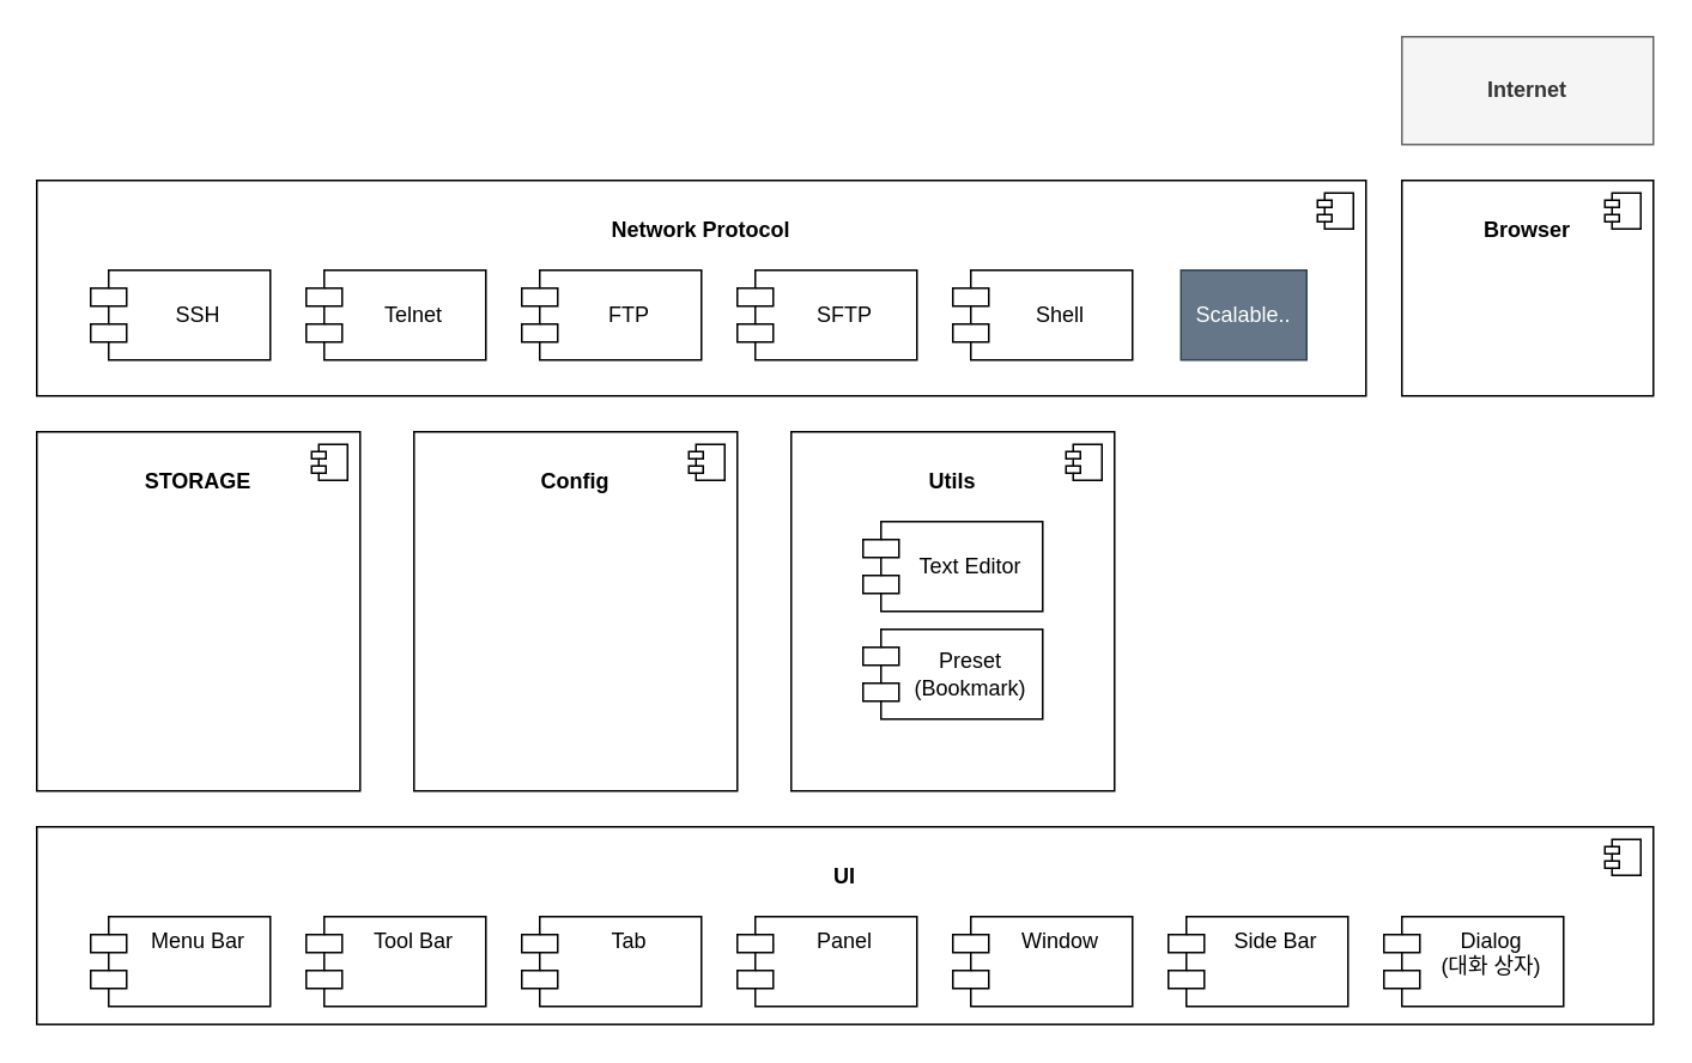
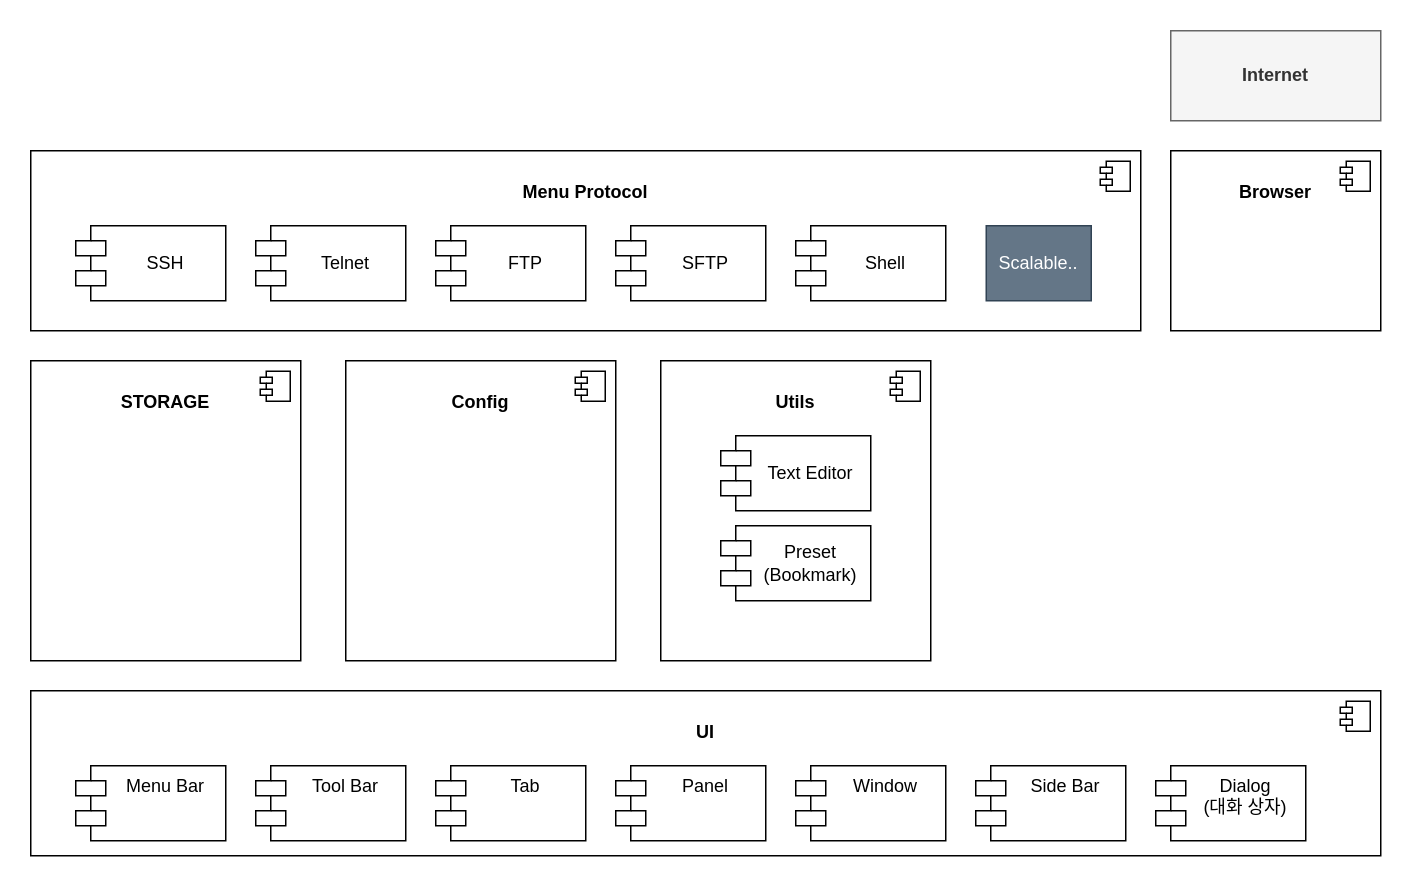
  <mxCell id="0" />
  <mxCell id="1" parent="0" />
- <mxCell id="2" value="&lt;div&gt;&lt;b&gt;&lt;br&gt;&lt;/b&gt;&lt;/div&gt;&lt;b&gt;Network Protocol&lt;/b&gt;" style="html=1;dropTarget=0;whiteSpace=wrap;verticalAlign=top;" vertex="1" parent="1"><mxGeometry x="20" y="100" width="740" height="120" as="geometry" /></mxCell>
+ <mxCell id="2" value="&lt;div&gt;&lt;b&gt;&lt;br&gt;&lt;/b&gt;&lt;/div&gt;&lt;b&gt;Menu Protocol&lt;/b&gt;" style="html=1;dropTarget=0;whiteSpace=wrap;verticalAlign=top;" vertex="1" parent="1"><mxGeometry x="20" y="100" width="740" height="120" as="geometry" /></mxCell>
  <mxCell id="3" value="" style="shape=module;jettyWidth=8;jettyHeight=4;" vertex="1" parent="2"><mxGeometry x="1" width="20" height="20" relative="1" as="geometry"><mxPoint x="-27" y="7" as="offset" /></mxGeometry></mxCell>
  <mxCell id="4" value="&lt;div&gt;&lt;b&gt;&lt;br&gt;&lt;/b&gt;&lt;/div&gt;&lt;b&gt;UI&lt;/b&gt;" style="html=1;dropTarget=0;whiteSpace=wrap;verticalAlign=top;" vertex="1" parent="1"><mxGeometry x="20" y="460" width="900" height="110" as="geometry" /></mxCell>
  <mxCell id="5" value="" style="shape=module;jettyWidth=8;jettyHeight=4;" vertex="1" parent="4"><mxGeometry x="1" width="20" height="20" relative="1" as="geometry"><mxPoint x="-27" y="7" as="offset" /></mxGeometry></mxCell>
  <mxCell id="6" value="Tab" style="shape=module;align=left;spacingLeft=20;align=center;verticalAlign=top;whiteSpace=wrap;html=1;" vertex="1" parent="1"><mxGeometry x="290" y="510" width="100" height="50" as="geometry" /></mxCell>
  <mxCell id="7" value="&lt;div&gt;&lt;b&gt;&lt;br&gt;&lt;/b&gt;&lt;/div&gt;&lt;b&gt;STORAGE&lt;/b&gt;" style="html=1;dropTarget=0;whiteSpace=wrap;verticalAlign=top;" vertex="1" parent="1"><mxGeometry x="20" y="240" width="180" height="200" as="geometry" /></mxCell>
  <mxCell id="8" value="" style="shape=module;jettyWidth=8;jettyHeight=4;" vertex="1" parent="7"><mxGeometry x="1" width="20" height="20" relative="1" as="geometry"><mxPoint x="-27" y="7" as="offset" /></mxGeometry></mxCell>
  <mxCell id="9" value="SSH" style="shape=module;align=center;spacingLeft=20;align=center;verticalAlign=middle;whiteSpace=wrap;html=1;" vertex="1" parent="1"><mxGeometry x="50" y="150" width="100" height="50" as="geometry" /></mxCell>
  <mxCell id="10" value="FTP" style="shape=module;align=center;spacingLeft=20;align=center;verticalAlign=middle;whiteSpace=wrap;html=1;" vertex="1" parent="1"><mxGeometry x="290" y="150" width="100" height="50" as="geometry" /></mxCell>
  <mxCell id="11" value="Telnet" style="shape=module;align=center;spacingLeft=20;align=center;verticalAlign=middle;whiteSpace=wrap;html=1;" vertex="1" parent="1"><mxGeometry x="170" y="150" width="100" height="50" as="geometry" /></mxCell>
  <mxCell id="12" value="SFTP" style="shape=module;align=center;spacingLeft=20;align=center;verticalAlign=middle;whiteSpace=wrap;html=1;" vertex="1" parent="1"><mxGeometry x="410" y="150" width="100" height="50" as="geometry" /></mxCell>
  <mxCell id="13" value="Scalable.." style="rounded=0;whiteSpace=wrap;html=1;fillColor=#647687;strokeColor=#314354;fontColor=#ffffff;" vertex="1" parent="1"><mxGeometry x="657" y="150" width="70" height="50" as="geometry" /></mxCell>
  <mxCell id="14" value="&lt;div&gt;&lt;b&gt;&lt;br&gt;&lt;/b&gt;&lt;/div&gt;&lt;b&gt;Config&lt;/b&gt;" style="html=1;dropTarget=0;whiteSpace=wrap;verticalAlign=top;" vertex="1" parent="1"><mxGeometry x="230" y="240" width="180" height="200" as="geometry" /></mxCell>
  <mxCell id="15" value="" style="shape=module;jettyWidth=8;jettyHeight=4;" vertex="1" parent="14"><mxGeometry x="1" width="20" height="20" relative="1" as="geometry"><mxPoint x="-27" y="7" as="offset" /></mxGeometry></mxCell>
  <mxCell id="16" value="Panel" style="shape=module;align=left;spacingLeft=20;align=center;verticalAlign=top;whiteSpace=wrap;html=1;" vertex="1" parent="1"><mxGeometry x="410" y="510" width="100" height="50" as="geometry" /></mxCell>
  <mxCell id="17" value="Menu Bar" style="shape=module;align=left;spacingLeft=20;align=center;verticalAlign=top;whiteSpace=wrap;html=1;" vertex="1" parent="1"><mxGeometry x="50" y="510" width="100" height="50" as="geometry" /></mxCell>
  <mxCell id="18" value="Tool Bar" style="shape=module;align=left;spacingLeft=20;align=center;verticalAlign=top;whiteSpace=wrap;html=1;" vertex="1" parent="1"><mxGeometry x="170" y="510" width="100" height="50" as="geometry" /></mxCell>
  <mxCell id="19" value="Side Bar" style="shape=module;align=left;spacingLeft=20;align=center;verticalAlign=top;whiteSpace=wrap;html=1;" vertex="1" parent="1"><mxGeometry x="650" y="510" width="100" height="50" as="geometry" /></mxCell>
  <mxCell id="20" value="Dialog&lt;div&gt;(대화 상자)&lt;/div&gt;" style="shape=module;align=left;spacingLeft=20;align=center;verticalAlign=top;whiteSpace=wrap;html=1;" vertex="1" parent="1"><mxGeometry x="770" y="510" width="100" height="50" as="geometry" /></mxCell>
  <mxCell id="21" value="&lt;div&gt;&lt;b&gt;&lt;br&gt;&lt;/b&gt;&lt;/div&gt;&lt;b&gt;Utils&lt;/b&gt;" style="html=1;dropTarget=0;whiteSpace=wrap;verticalAlign=top;" vertex="1" parent="1"><mxGeometry x="440" y="240" width="180" height="200" as="geometry" /></mxCell>
  <mxCell id="22" value="" style="shape=module;jettyWidth=8;jettyHeight=4;" vertex="1" parent="21"><mxGeometry x="1" width="20" height="20" relative="1" as="geometry"><mxPoint x="-27" y="7" as="offset" /></mxGeometry></mxCell>
  <mxCell id="23" value="Text Editor" style="shape=module;align=center;spacingLeft=20;align=center;verticalAlign=middle;whiteSpace=wrap;html=1;" vertex="1" parent="1"><mxGeometry x="480" y="290" width="100" height="50" as="geometry" /></mxCell>
  <mxCell id="24" value="Preset&lt;div&gt;(Bookmark)&lt;/div&gt;" style="shape=module;align=center;spacingLeft=20;align=center;verticalAlign=middle;whiteSpace=wrap;html=1;" vertex="1" parent="1"><mxGeometry x="480" y="350" width="100" height="50" as="geometry" /></mxCell>
  <mxCell id="25" value="Window" style="shape=module;align=left;spacingLeft=20;align=center;verticalAlign=top;whiteSpace=wrap;html=1;" vertex="1" parent="1"><mxGeometry x="530" y="510" width="100" height="50" as="geometry" /></mxCell>
  <mxCell id="26" value="Shell" style="shape=module;align=center;spacingLeft=20;align=center;verticalAlign=middle;whiteSpace=wrap;html=1;" vertex="1" parent="1"><mxGeometry x="530" y="150" width="100" height="50" as="geometry" /></mxCell>
  <mxCell id="27" value="&lt;div&gt;&lt;b&gt;&lt;br&gt;&lt;/b&gt;&lt;/div&gt;&lt;b&gt;Browser&lt;/b&gt;" style="html=1;dropTarget=0;whiteSpace=wrap;verticalAlign=top;" vertex="1" parent="1"><mxGeometry x="780" y="100" width="140" height="120" as="geometry" /></mxCell>
  <mxCell id="28" value="" style="shape=module;jettyWidth=8;jettyHeight=4;" vertex="1" parent="27"><mxGeometry x="1" width="20" height="20" relative="1" as="geometry"><mxPoint x="-27" y="7" as="offset" /></mxGeometry></mxCell>
  <mxCell id="29" value="&lt;b&gt;Internet&lt;/b&gt;" style="rounded=0;whiteSpace=wrap;html=1;fillColor=#f5f5f5;fontColor=#333333;strokeColor=#666666;" vertex="1" parent="1"><mxGeometry x="780" y="20" width="140" height="60" as="geometry" /></mxCell>
